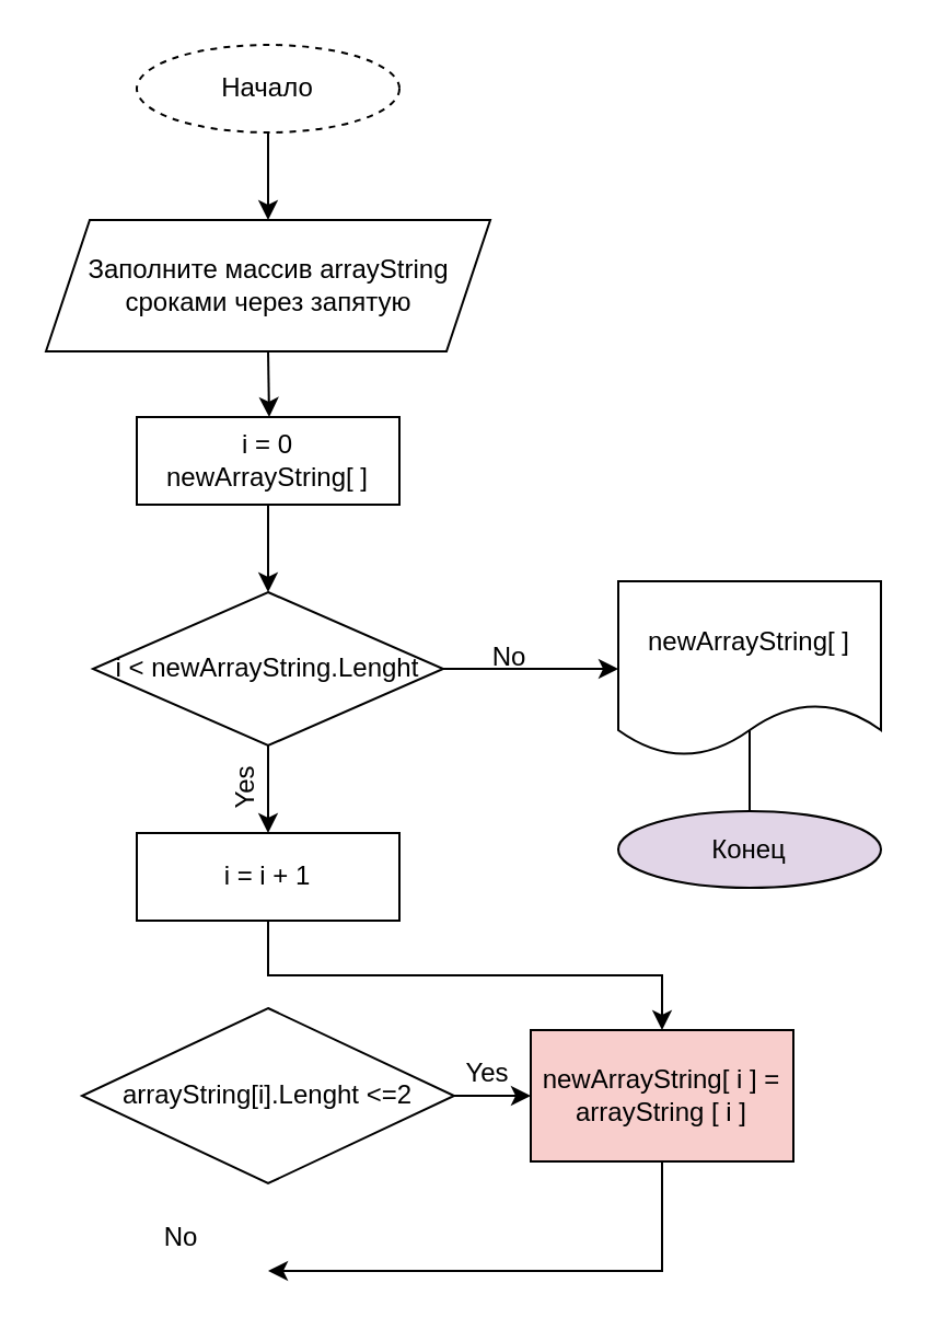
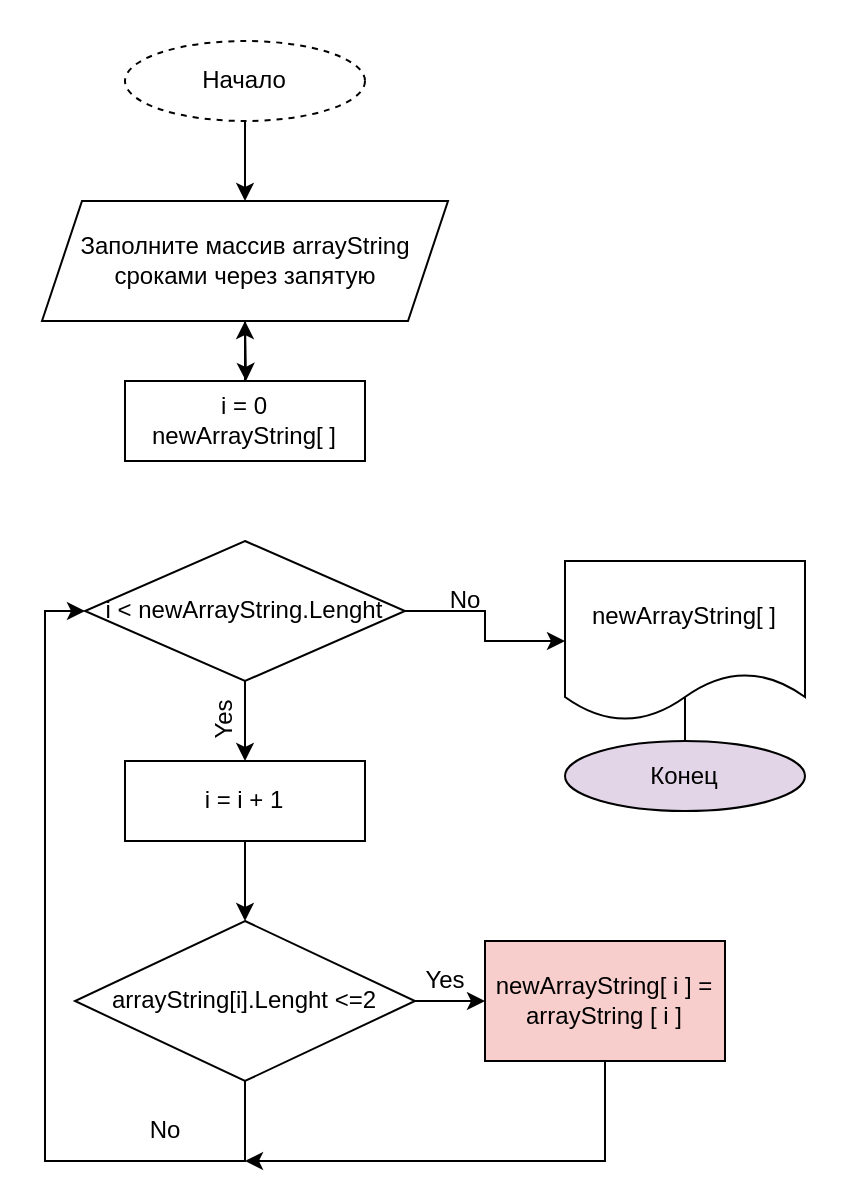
  <mxCell id="0" />
  <mxCell id="1" parent="0" />
  <mxCell id="2" style="edgeStyle=orthogonalEdgeStyle;rounded=0;orthogonalLoop=1;jettySize=auto;html=1;exitX=0.5;exitY=1;exitDx=0;exitDy=0;" edge="1" parent="1" source="3"><mxGeometry relative="1" as="geometry"><mxPoint x="122" y="100" as="targetPoint" /></mxGeometry></mxCell>
  <mxCell id="3" value="Начало" style="ellipse;whiteSpace=wrap;html=1;dashed=1;" vertex="1" parent="1"><mxGeometry x="62" y="20" width="120" height="40" as="geometry" /></mxCell>
  <mxCell id="4" style="edgeStyle=orthogonalEdgeStyle;rounded=0;orthogonalLoop=1;jettySize=auto;html=1;exitX=0.5;exitY=1;exitDx=0;exitDy=0;" edge="1" parent="1" source="5"><mxGeometry relative="1" as="geometry"><mxPoint x="122.5" y="190" as="targetPoint" /></mxGeometry></mxCell>
  <mxCell id="5" value="Заполните массив arrayString сроками через запятую" style="shape=parallelogram;perimeter=parallelogramPerimeter;whiteSpace=wrap;html=1;fixedSize=1;" vertex="1" parent="1"><mxGeometry x="20.5" y="100" width="203" height="60" as="geometry" /></mxCell>
  <mxCell id="6" style="edgeStyle=orthogonalEdgeStyle;rounded=0;orthogonalLoop=1;jettySize=auto;html=1;" edge="1" parent="1" source="8"><mxGeometry relative="1" as="geometry"><mxPoint x="122" y="380" as="targetPoint" /></mxGeometry></mxCell>
  <mxCell id="7" style="edgeStyle=orthogonalEdgeStyle;rounded=0;orthogonalLoop=1;jettySize=auto;html=1;exitX=1;exitY=0.5;exitDx=0;exitDy=0;entryX=0;entryY=0.5;entryDx=0;entryDy=0;" edge="1" parent="1" source="8" target="23"><mxGeometry relative="1" as="geometry" /></mxCell>
  <mxCell id="8" value="i &amp;lt; newArrayString.Lenght" style="rhombus;whiteSpace=wrap;html=1;" vertex="1" parent="1"><mxGeometry x="42" y="270" width="160" height="70" as="geometry" /></mxCell>
- <mxCell id="9" style="edgeStyle=orthogonalEdgeStyle;rounded=0;orthogonalLoop=1;jettySize=auto;html=1;entryX=0.5;entryY=0;entryDx=0;entryDy=0;" edge="1" parent="1" source="10" target="8"><mxGeometry relative="1" as="geometry" /></mxCell>
+ <mxCell id="9" style="edgeStyle=orthogonalEdgeStyle;rounded=0;orthogonalLoop=1;jettySize=auto;html=1;" edge="1" parent="1" source="10" target="5"><mxGeometry relative="1" as="geometry" /></mxCell>
  <mxCell id="10" value="i = 0&lt;br&gt;newArrayString[ ]" style="rounded=0;whiteSpace=wrap;html=1;" vertex="1" parent="1"><mxGeometry x="62" y="190" width="120" height="40" as="geometry" /></mxCell>
- <mxCell id="11" style="edgeStyle=orthogonalEdgeStyle;rounded=0;orthogonalLoop=1;jettySize=auto;html=1;exitX=0.5;exitY=1;exitDx=0;exitDy=0;" edge="1" parent="1" source="12" target="21"><mxGeometry relative="1" as="geometry"><mxPoint x="122" y="440" as="targetPoint" /></mxGeometry></mxCell>
+ <mxCell id="11" style="edgeStyle=orthogonalEdgeStyle;rounded=0;orthogonalLoop=1;jettySize=auto;html=1;exitX=0.5;exitY=1;exitDx=0;exitDy=0;entryX=0.5;entryY=0;entryDx=0;entryDy=0;" edge="1" parent="1" source="12" target="17"><mxGeometry relative="1" as="geometry"><mxPoint x="122" y="440" as="targetPoint" /></mxGeometry></mxCell>
  <mxCell id="12" value="i = i + 1" style="rounded=0;whiteSpace=wrap;html=1;" vertex="1" parent="1"><mxGeometry x="62" y="380" width="120" height="40" as="geometry" /></mxCell>
  <mxCell id="13" value="Yes" style="text;html=1;align=center;verticalAlign=middle;resizable=0;points=[];autosize=1;strokeColor=none;fillColor=none;rotation=270;" vertex="1" parent="1"><mxGeometry x="92" y="345" width="40" height="30" as="geometry" /></mxCell>
  <mxCell id="14" style="edgeStyle=orthogonalEdgeStyle;rounded=0;orthogonalLoop=1;jettySize=auto;html=1;exitX=0.5;exitY=1;exitDx=0;exitDy=0;" edge="1" parent="1" source="17"><mxGeometry relative="1" as="geometry"><mxPoint x="122" y="540" as="targetPoint" /></mxGeometry></mxCell>
+ <mxCell id="15" style="edgeStyle=orthogonalEdgeStyle;rounded=0;orthogonalLoop=1;jettySize=auto;html=1;exitX=0.5;exitY=1;exitDx=0;exitDy=0;entryX=0;entryY=0.5;entryDx=0;entryDy=0;" edge="1" parent="1" source="17" target="8"><mxGeometry relative="1" as="geometry"><Array as="points"><mxPoint x="122" y="580" /><mxPoint x="22" y="580" /><mxPoint x="22" y="305" /></Array></mxGeometry></mxCell>
  <mxCell id="16" style="edgeStyle=orthogonalEdgeStyle;rounded=0;orthogonalLoop=1;jettySize=auto;html=1;exitX=1;exitY=0.5;exitDx=0;exitDy=0;" edge="1" parent="1" source="17"><mxGeometry relative="1" as="geometry"><mxPoint x="242" y="500" as="targetPoint" /></mxGeometry></mxCell>
  <mxCell id="17" value="arrayString[i].Lenght &amp;lt;=2" style="rhombus;whiteSpace=wrap;html=1;rounded=0;" vertex="1" parent="1"><mxGeometry x="37" y="460" width="170" height="80" as="geometry" /></mxCell>
  <mxCell id="18" value="No" style="text;html=1;align=center;verticalAlign=middle;resizable=0;points=[];autosize=1;strokeColor=none;fillColor=none;" vertex="1" parent="1"><mxGeometry x="62" y="550" width="40" height="30" as="geometry" /></mxCell>
  <mxCell id="19" value="Yes" style="text;html=1;align=center;verticalAlign=middle;resizable=0;points=[];autosize=1;strokeColor=none;fillColor=none;" vertex="1" parent="1"><mxGeometry x="202" y="475" width="40" height="30" as="geometry" /></mxCell>
  <mxCell id="20" style="edgeStyle=orthogonalEdgeStyle;rounded=0;orthogonalLoop=1;jettySize=auto;html=1;exitX=0.5;exitY=1;exitDx=0;exitDy=0;" edge="1" parent="1" source="21"><mxGeometry relative="1" as="geometry"><mxPoint x="122" y="580" as="targetPoint" /><Array as="points"><mxPoint x="302" y="580" /></Array></mxGeometry></mxCell>
  <mxCell id="21" value="newArrayString[ i ] = arrayString [ i ]" style="rounded=0;whiteSpace=wrap;html=1;fillColor=#f8cecc;" vertex="1" parent="1"><mxGeometry x="242" y="470" width="120" height="60" as="geometry" /></mxCell>
  <mxCell id="22" value="" style="edgeStyle=orthogonalEdgeStyle;rounded=0;orthogonalLoop=1;jettySize=auto;html=1;exitX=0.5;exitY=0.85;exitDx=0;exitDy=0;exitPerimeter=0;endArrow=none;" edge="1" parent="1" source="23" target="24"><mxGeometry relative="1" as="geometry" /></mxCell>
- <mxCell id="23" value="newArrayString[ ]" style="shape=document;whiteSpace=wrap;html=1;boundedLbl=1;" vertex="1" parent="1"><mxGeometry x="282" y="265" width="120" height="80" as="geometry" /></mxCell>
+ <mxCell id="23" value="newArrayString[ ]" style="shape=document;whiteSpace=wrap;html=1;boundedLbl=1;" vertex="1" parent="1"><mxGeometry x="282" y="280" width="120" height="80" as="geometry" /></mxCell>
  <mxCell id="24" value="Конец" style="ellipse;whiteSpace=wrap;html=1;fillColor=#e1d5e7;" vertex="1" parent="1"><mxGeometry x="282" y="370" width="120" height="35" as="geometry" /></mxCell>
  <mxCell id="25" value="No" style="text;html=1;align=center;verticalAlign=middle;resizable=0;points=[];autosize=1;strokeColor=none;fillColor=none;" vertex="1" parent="1"><mxGeometry x="212" y="285" width="40" height="30" as="geometry" /></mxCell>
